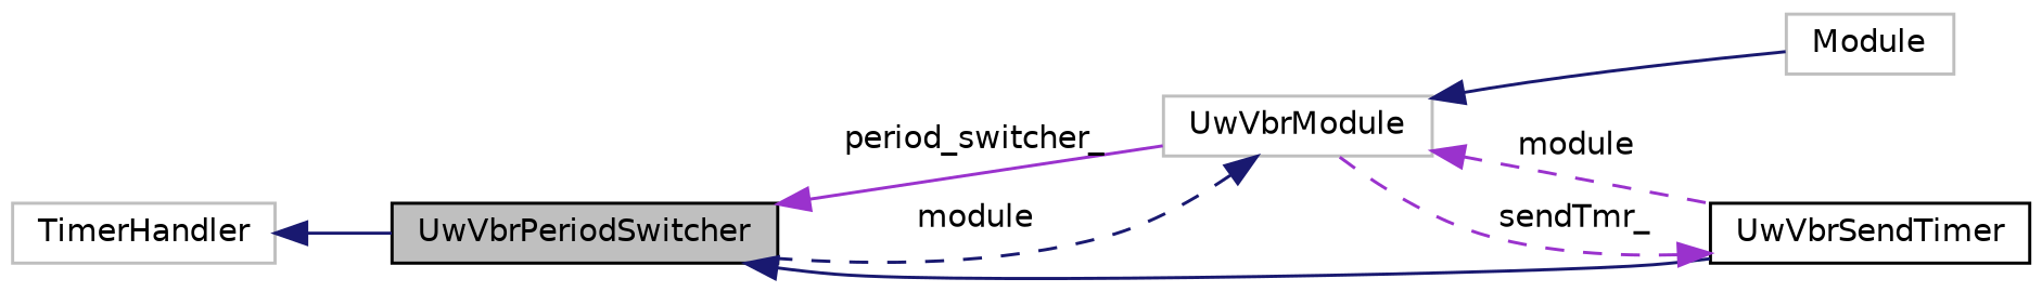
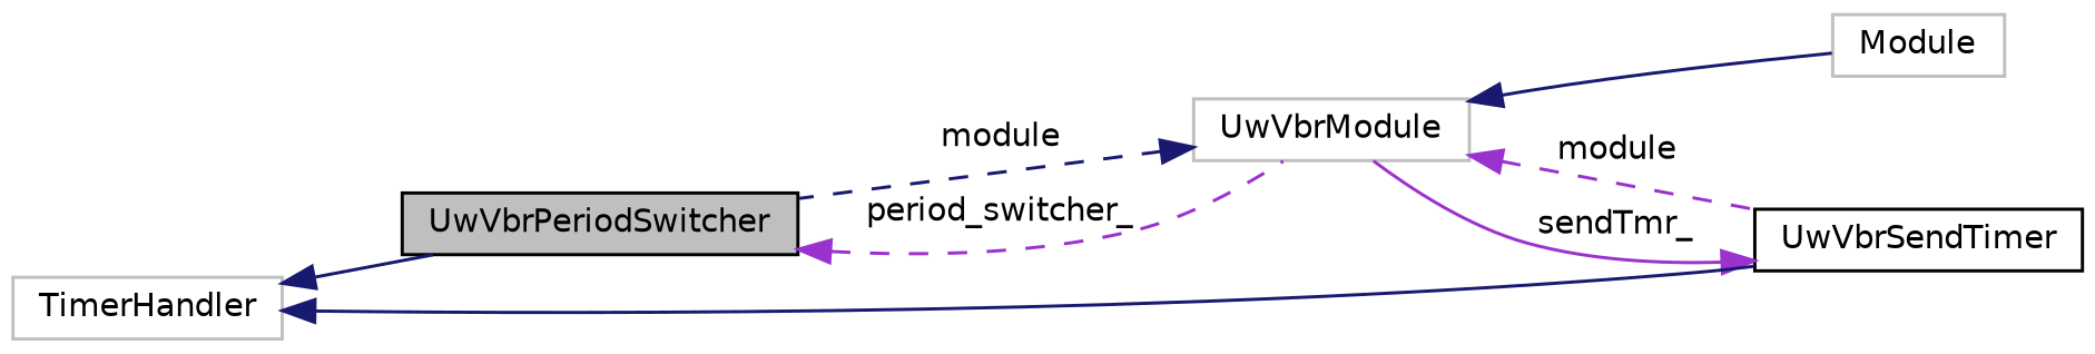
  digraph {
    rankdir=LR
    node [color=grey75 fillcolor=white fontname=Helvetica fontsize=10 shape=record style=filled]
    edge [color=midnightblue dir=back fontname=Helvetica fontsize=10 labelfontname=Helvetica labelfontsize=10 style=dashed]
    n1 [color=black fillcolor=grey75 fontcolor=black height=0.2 label=UwVbrPeriodSwitcher width=0.4]
    n2 [height=0.2 label=UwVbrModule width=0.4]
    n3 [color=black height=0.2 label=UwVbrSendTimer width=0.4]
    n4 [height=0.2 label=Module width=0.4]
    n5 [height=0.2 label=TimerHandler width=0.4]
-   n1 -> n2 [color=darkorchid3 label=" period_switcher_" style=solid]
+   n1 -> n2 [color=darkorchid3 label=" period_switcher_"]
    n2 -> n1 [label=" module"]
    n2 -> n3 [color=darkorchid3 label=" module"]
    n2 -> n4 [style=solid]
-   n3 -> n2 [color=darkorchid3 label=" sendTmr_"]
+   n3 -> n2 [color=darkorchid3 label=" sendTmr_" style=solid]
    n5 -> n1 [style=solid]
-   n1 -> n3 [style=solid]
+   n5 -> n3 [style=solid]
  }
